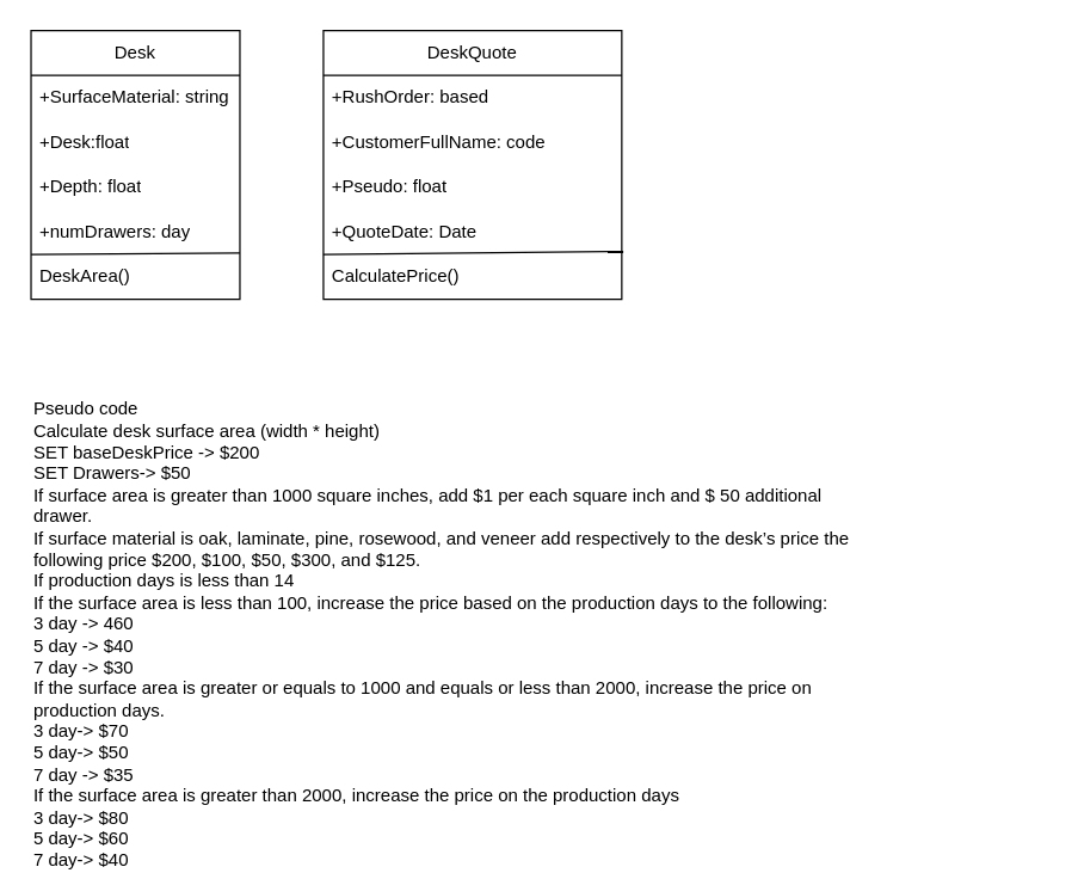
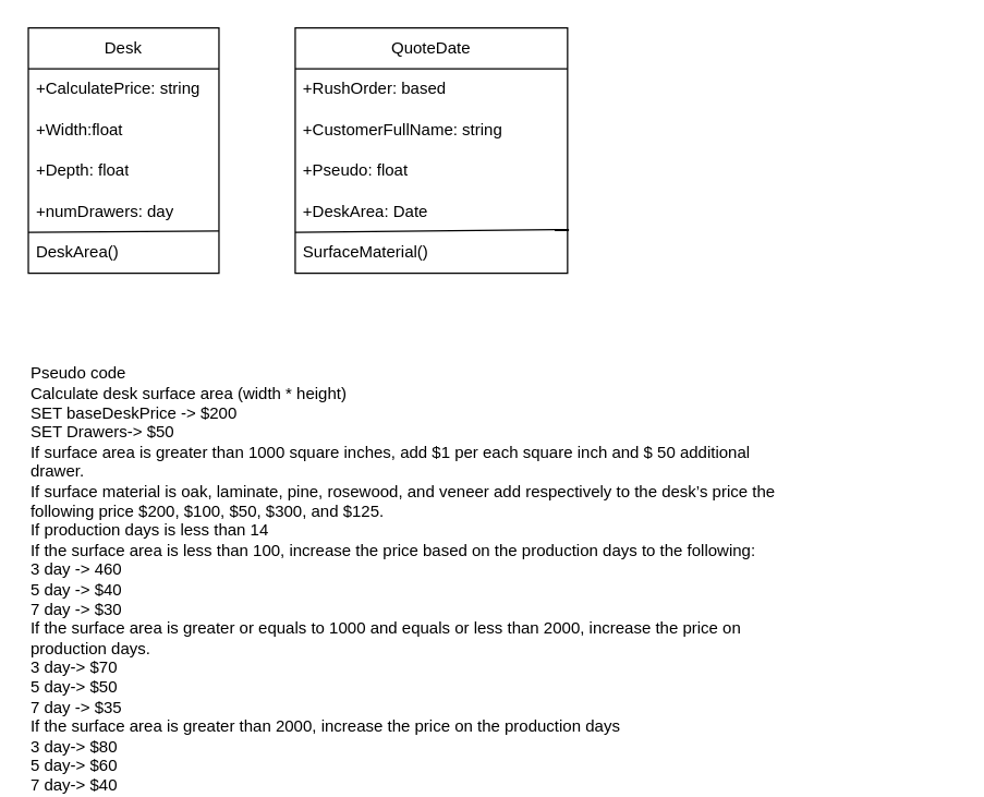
  <mxCell id="0" />
  <mxCell id="1" parent="0" />
  <mxCell id="2" value="Desk" style="swimlane;fontStyle=0;childLayout=stackLayout;horizontal=1;startSize=30;horizontalStack=0;resizeParent=1;resizeParentMax=0;resizeLast=0;collapsible=1;marginBottom=0;whiteSpace=wrap;html=1;" vertex="1" parent="1"><mxGeometry x="20" y="20" width="140" height="180" as="geometry"><mxRectangle x="30" y="130" width="60" height="30" as="alternateBounds" /></mxGeometry></mxCell>
- <mxCell id="3" value="+SurfaceMaterial: string" style="text;strokeColor=none;fillColor=none;align=left;verticalAlign=middle;spacingLeft=4;spacingRight=4;overflow=hidden;points=[[0,0.5],[1,0.5]];portConstraint=eastwest;rotatable=0;whiteSpace=wrap;html=1;" vertex="1" parent="2"><mxGeometry y="30" width="140" height="30" as="geometry" /></mxCell>
- <mxCell id="4" value="+Desk:float" style="text;strokeColor=none;fillColor=none;align=left;verticalAlign=middle;spacingLeft=4;spacingRight=4;overflow=hidden;points=[[0,0.5],[1,0.5]];portConstraint=eastwest;rotatable=0;whiteSpace=wrap;html=1;" vertex="1" parent="2"><mxGeometry y="60" width="140" height="30" as="geometry" /></mxCell>
+ <mxCell id="3" value="+CalculatePrice: string" style="text;strokeColor=none;fillColor=none;align=left;verticalAlign=middle;spacingLeft=4;spacingRight=4;overflow=hidden;points=[[0,0.5],[1,0.5]];portConstraint=eastwest;rotatable=0;whiteSpace=wrap;html=1;" vertex="1" parent="2"><mxGeometry y="30" width="140" height="30" as="geometry" /></mxCell>
+ <mxCell id="4" value="+Width:float" style="text;strokeColor=none;fillColor=none;align=left;verticalAlign=middle;spacingLeft=4;spacingRight=4;overflow=hidden;points=[[0,0.5],[1,0.5]];portConstraint=eastwest;rotatable=0;whiteSpace=wrap;html=1;" vertex="1" parent="2"><mxGeometry y="60" width="140" height="30" as="geometry" /></mxCell>
  <mxCell id="5" value="+Depth: float" style="text;strokeColor=none;fillColor=none;align=left;verticalAlign=middle;spacingLeft=4;spacingRight=4;overflow=hidden;points=[[0,0.5],[1,0.5]];portConstraint=eastwest;rotatable=0;whiteSpace=wrap;html=1;" vertex="1" parent="2"><mxGeometry y="90" width="140" height="30" as="geometry" /></mxCell>
  <mxCell id="6" value="+numDrawers: day" style="text;strokeColor=none;fillColor=none;align=left;verticalAlign=middle;spacingLeft=4;spacingRight=4;overflow=hidden;points=[[0,0.5],[1,0.5]];portConstraint=eastwest;rotatable=0;whiteSpace=wrap;html=1;" vertex="1" parent="2"><mxGeometry y="120" width="140" height="30" as="geometry" /></mxCell>
  <mxCell id="7" value="" style="endArrow=none;html=1;rounded=0;entryX=1;entryY=-0.033;entryDx=0;entryDy=0;entryPerimeter=0;" edge="1" parent="2" target="8"><mxGeometry width="50" height="50" relative="1" as="geometry"><mxPoint y="150" as="sourcePoint" /><mxPoint x="80" y="150" as="targetPoint" /></mxGeometry></mxCell>
  <mxCell id="8" value="DeskArea()" style="text;strokeColor=none;fillColor=none;align=left;verticalAlign=middle;spacingLeft=4;spacingRight=4;overflow=hidden;points=[[0,0.5],[1,0.5]];portConstraint=eastwest;rotatable=0;whiteSpace=wrap;html=1;" vertex="1" parent="2"><mxGeometry y="150" width="140" height="30" as="geometry" /></mxCell>
- <mxCell id="9" value="DeskQuote" style="swimlane;fontStyle=0;childLayout=stackLayout;horizontal=1;startSize=30;horizontalStack=0;resizeParent=1;resizeParentMax=0;resizeLast=0;collapsible=1;marginBottom=0;whiteSpace=wrap;html=1;" vertex="1" parent="1"><mxGeometry x="216" y="20" width="200" height="180" as="geometry"><mxRectangle x="30" y="130" width="60" height="30" as="alternateBounds" /></mxGeometry></mxCell>
+ <mxCell id="9" value="QuoteDate" style="swimlane;fontStyle=0;childLayout=stackLayout;horizontal=1;startSize=30;horizontalStack=0;resizeParent=1;resizeParentMax=0;resizeLast=0;collapsible=1;marginBottom=0;whiteSpace=wrap;html=1;" vertex="1" parent="1"><mxGeometry x="216" y="20" width="200" height="180" as="geometry"><mxRectangle x="30" y="130" width="60" height="30" as="alternateBounds" /></mxGeometry></mxCell>
  <mxCell id="10" value="+RushOrder: based" style="text;strokeColor=none;fillColor=none;align=left;verticalAlign=middle;spacingLeft=4;spacingRight=4;overflow=hidden;points=[[0,0.5],[1,0.5]];portConstraint=eastwest;rotatable=0;whiteSpace=wrap;html=1;" vertex="1" parent="9"><mxGeometry y="30" width="200" height="30" as="geometry" /></mxCell>
- <mxCell id="11" value="+CustomerFullName: code" style="text;strokeColor=none;fillColor=none;align=left;verticalAlign=middle;spacingLeft=4;spacingRight=4;overflow=hidden;points=[[0,0.5],[1,0.5]];portConstraint=eastwest;rotatable=0;whiteSpace=wrap;html=1;" vertex="1" parent="9"><mxGeometry y="60" width="200" height="30" as="geometry" /></mxCell>
+ <mxCell id="11" value="+CustomerFullName: string" style="text;strokeColor=none;fillColor=none;align=left;verticalAlign=middle;spacingLeft=4;spacingRight=4;overflow=hidden;points=[[0,0.5],[1,0.5]];portConstraint=eastwest;rotatable=0;whiteSpace=wrap;html=1;" vertex="1" parent="9"><mxGeometry y="60" width="200" height="30" as="geometry" /></mxCell>
  <mxCell id="12" value="+Pseudo: float" style="text;strokeColor=none;fillColor=none;align=left;verticalAlign=middle;spacingLeft=4;spacingRight=4;overflow=hidden;points=[[0,0.5],[1,0.5]];portConstraint=eastwest;rotatable=0;whiteSpace=wrap;html=1;" vertex="1" parent="9"><mxGeometry y="90" width="200" height="30" as="geometry" /></mxCell>
- <mxCell id="13" value="+QuoteDate: Date" style="text;strokeColor=none;fillColor=none;align=left;verticalAlign=middle;spacingLeft=4;spacingRight=4;overflow=hidden;points=[[0,0.5],[1,0.5]];portConstraint=eastwest;rotatable=0;whiteSpace=wrap;html=1;" vertex="1" parent="9"><mxGeometry y="120" width="200" height="30" as="geometry" /></mxCell>
+ <mxCell id="13" value="+DeskArea: Date" style="text;strokeColor=none;fillColor=none;align=left;verticalAlign=middle;spacingLeft=4;spacingRight=4;overflow=hidden;points=[[0,0.5],[1,0.5]];portConstraint=eastwest;rotatable=0;whiteSpace=wrap;html=1;" vertex="1" parent="9"><mxGeometry y="120" width="200" height="30" as="geometry" /></mxCell>
  <mxCell id="14" value="" style="endArrow=none;html=1;rounded=0;entryX=1.005;entryY=-0.067;entryDx=0;entryDy=0;entryPerimeter=0;" edge="1" parent="9" target="15"><mxGeometry width="50" height="50" relative="1" as="geometry"><mxPoint y="150" as="sourcePoint" /><mxPoint x="70" y="150" as="targetPoint" /></mxGeometry></mxCell>
- <mxCell id="15" value="CalculatePrice()" style="text;strokeColor=none;fillColor=none;align=left;verticalAlign=middle;spacingLeft=4;spacingRight=4;overflow=hidden;points=[[0,0.5],[1,0.5]];portConstraint=eastwest;rotatable=0;whiteSpace=wrap;html=1;" vertex="1" parent="9"><mxGeometry y="150" width="200" height="30" as="geometry" /></mxCell>
+ <mxCell id="15" value="SurfaceMaterial()" style="text;strokeColor=none;fillColor=none;align=left;verticalAlign=middle;spacingLeft=4;spacingRight=4;overflow=hidden;points=[[0,0.5],[1,0.5]];portConstraint=eastwest;rotatable=0;whiteSpace=wrap;html=1;" vertex="1" parent="9"><mxGeometry y="150" width="200" height="30" as="geometry" /></mxCell>
  <mxCell id="16" value="Pseudo code&lt;br&gt;Calculate desk surface area (width * height)&lt;br&gt; SET baseDeskPrice -&amp;gt; $200&lt;br&gt; SET Drawers-&amp;gt; $50 &lt;br&gt; If surface area is greater than 1000 square inches, add $1 per each square inch and $ 50 additional &lt;br&gt;drawer.&lt;br&gt;If surface material is oak, laminate, pine, rosewood, and veneer add respectively to the desk’s price the &lt;br&gt;following price $200, $100, $50, $300, and $125.&lt;br&gt;If production days is less than 14 &lt;br&gt;If the surface area is less than 100, increase the price based on the production days to the following:&lt;br&gt;3 day -&amp;gt; 460&lt;br/&gt;5 day -&amp;gt; $40&lt;br/&gt;7 day -&amp;gt; $30&lt;br/&gt;If the surface area is greater or equals to 1000 and equals or less than 2000, increase the price on &lt;br/&gt;production days.&lt;br/&gt;3 day-&amp;gt; $70&lt;br/&gt;5 day-&amp;gt; $50&lt;br/&gt;7 day -&amp;gt; $35&lt;br/&gt;If the surface area is greater than 2000, increase the price on the production days&lt;br/&gt;3 day-&amp;gt; $80&lt;br/&gt;5 day-&amp;gt; $60&lt;br/&gt;7 day-&amp;gt; $40" style="text;html=1;strokeColor=none;fillColor=none;align=left;verticalAlign=middle;whiteSpace=wrap;rounded=0;" vertex="1" parent="1"><mxGeometry x="20" y="410" width="680" height="30" as="geometry" /></mxCell>
